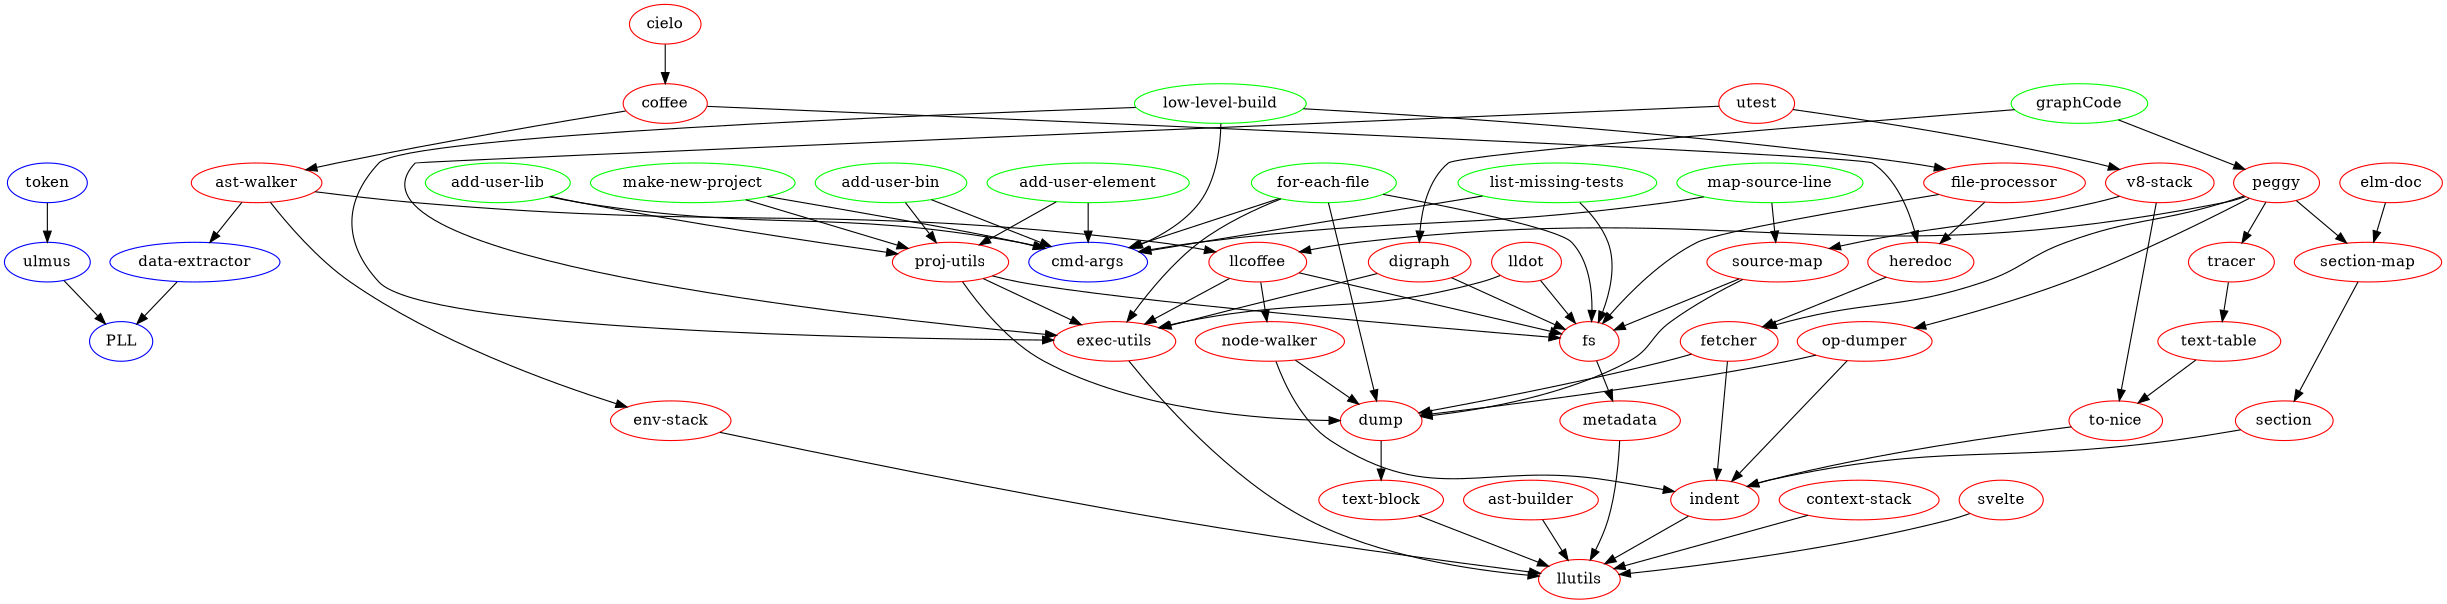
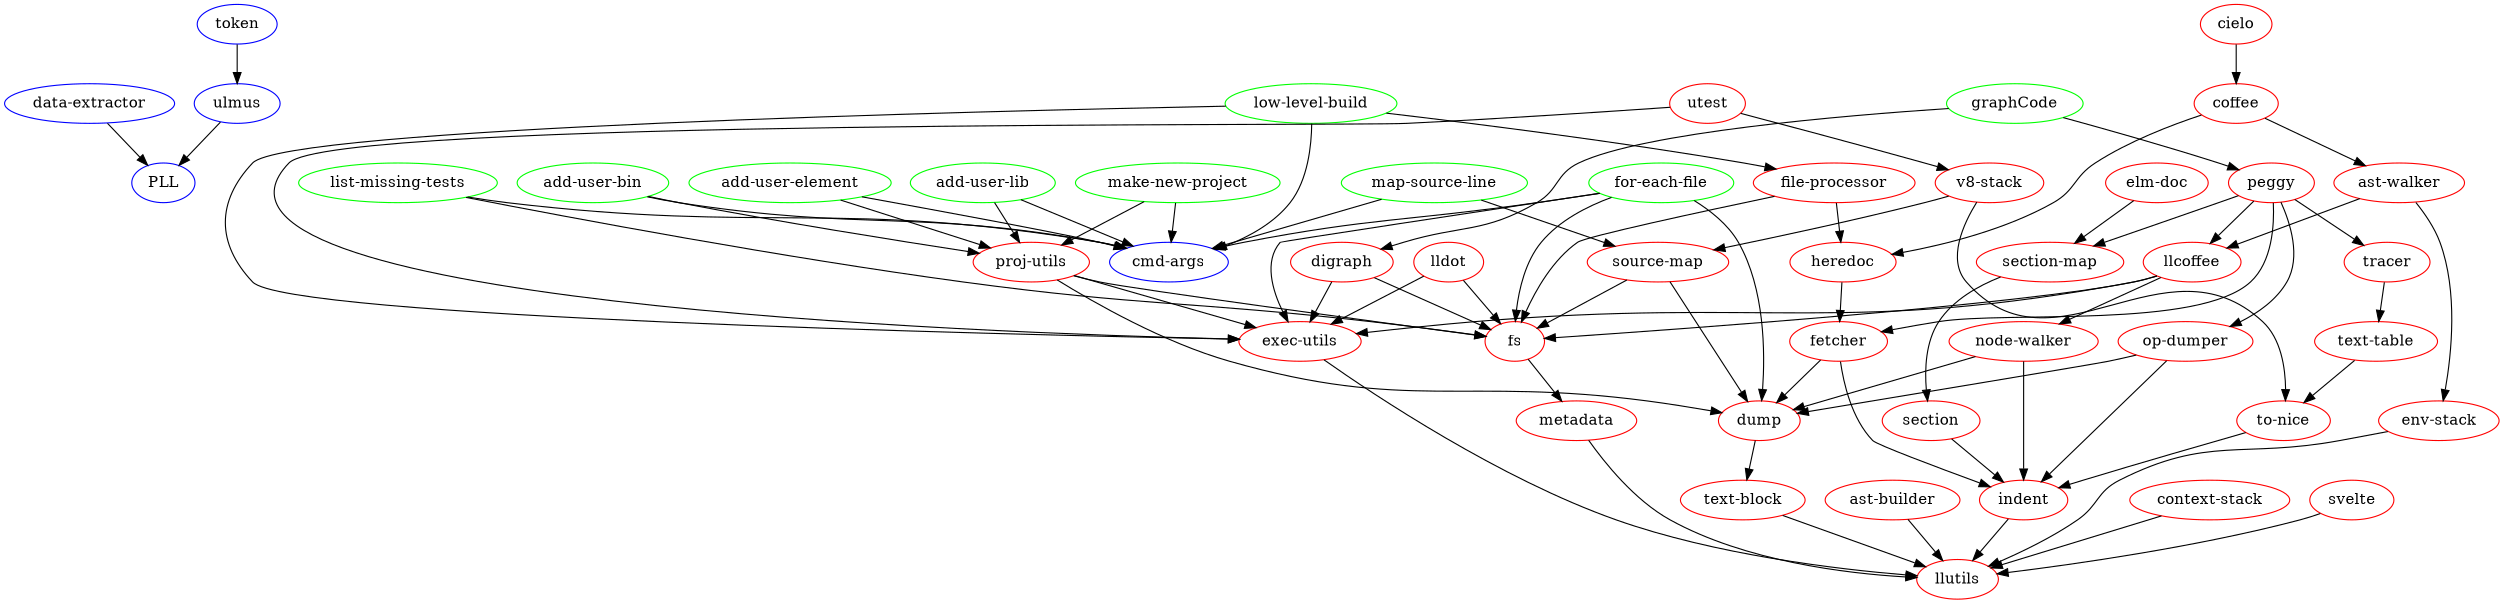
  digraph {
    node [color=red fillcolor=red]
    PLL [color=blue fillcolor=blue]
    "add-user-bin" [color=green fillcolor=green]
    "cmd-args" [color=blue fillcolor=blue]
    "proj-utils"
    "exec-utils"
    fs
    dump
    llutils
    metadata
    "text-block"
    "add-user-element" [color=green fillcolor=green]
    "add-user-lib" [color=green fillcolor=green]
    "ast-builder"
    "data-extractor" [color=blue fillcolor=blue]
    "ast-walker"
    "env-stack"
    llcoffee
    "node-walker"
    indent
    cielo
    coffee
    heredoc
    fetcher
    "context-stack"
    "digraph"
    "to-nice"
    "elm-doc"
    "section-map"
    section
    "file-processor"
    "for-each-file" [color=green fillcolor=green]
    graphCode [color=green fillcolor=green]
    peggy
    "op-dumper"
    tracer
    "text-table"
    "list-missing-tests" [color=green fillcolor=green]
    lldot
    "low-level-build" [color=green fillcolor=green]
    "make-new-project" [color=green fillcolor=green]
    "map-source-line" [color=green fillcolor=green]
    "source-map"
    svelte
    token [color=blue fillcolor=blue]
    ulmus [color=blue fillcolor=blue]
    utest
    "v8-stack"
    "add-user-bin" -> "cmd-args"
    "add-user-bin" -> "proj-utils"
    "proj-utils" -> "exec-utils"
    "proj-utils" -> fs
    "proj-utils" -> dump
    "exec-utils" -> llutils
    fs -> metadata
    dump -> "text-block"
    metadata -> llutils
    "text-block" -> llutils
    "add-user-element" -> "cmd-args"
    "add-user-element" -> "proj-utils"
    "add-user-lib" -> "cmd-args"
    "add-user-lib" -> "proj-utils"
    "ast-builder" -> llutils
    "data-extractor" -> PLL
-   "ast-walker" -> "data-extractor"
    "ast-walker" -> "env-stack"
    "ast-walker" -> llcoffee
    "env-stack" -> llutils
    llcoffee -> "exec-utils"
    llcoffee -> fs
    llcoffee -> "node-walker"
    "node-walker" -> dump
    "node-walker" -> indent
    indent -> llutils
    cielo -> coffee
    coffee -> "ast-walker"
    coffee -> heredoc
    heredoc -> fetcher
    fetcher -> dump
    fetcher -> indent
    "context-stack" -> llutils
    "digraph" -> "exec-utils"
    "digraph" -> fs
    "to-nice" -> indent
    "elm-doc" -> "section-map"
    "section-map" -> section
    section -> indent
    "file-processor" -> fs
    "file-processor" -> heredoc
    "for-each-file" -> "cmd-args"
    "for-each-file" -> "exec-utils"
    "for-each-file" -> fs
    "for-each-file" -> dump
    graphCode -> "digraph"
    graphCode -> peggy
    peggy -> llcoffee
    peggy -> fetcher
    peggy -> "section-map"
    peggy -> "op-dumper"
    peggy -> tracer
    "op-dumper" -> dump
    "op-dumper" -> indent
    tracer -> "text-table"
    "text-table" -> "to-nice"
    "list-missing-tests" -> "cmd-args"
    "list-missing-tests" -> fs
    lldot -> "exec-utils"
    lldot -> fs
    "low-level-build" -> "cmd-args"
    "low-level-build" -> "exec-utils"
    "low-level-build" -> "file-processor"
    "make-new-project" -> "cmd-args"
    "make-new-project" -> "proj-utils"
    "map-source-line" -> "cmd-args"
    "map-source-line" -> "source-map"
    "source-map" -> fs
    "source-map" -> dump
    svelte -> llutils
    token -> ulmus
    ulmus -> PLL
    utest -> "exec-utils"
    utest -> "v8-stack"
    "v8-stack" -> "to-nice"
    "v8-stack" -> "source-map"
  }
